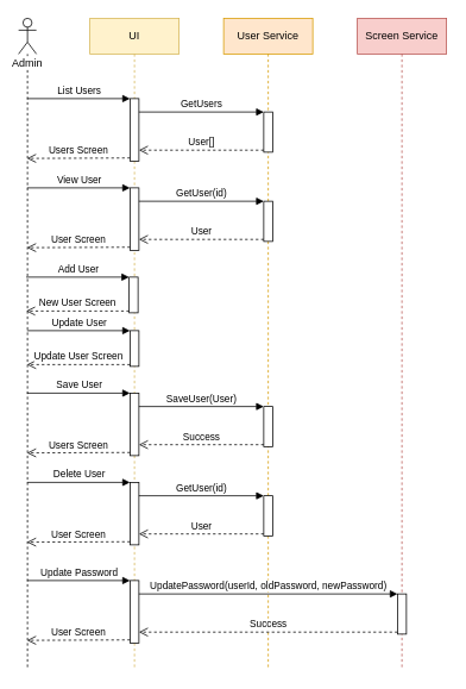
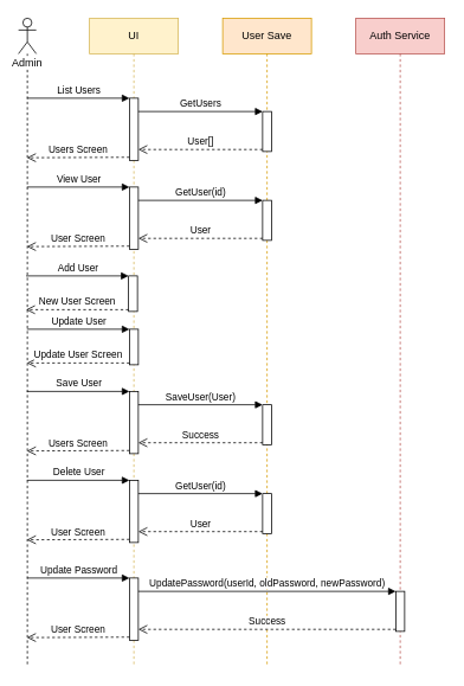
  <mxCell id="0" />
  <mxCell id="1" parent="0" />
  <mxCell id="2" value="Admin" style="shape=umlLifeline;participant=umlActor;perimeter=lifelinePerimeter;whiteSpace=wrap;html=1;container=1;collapsible=0;recursiveResize=0;verticalAlign=top;spacingTop=36;labelBackgroundColor=#ffffff;outlineConnect=0;" parent="1" vertex="1"><mxGeometry x="20" y="20" width="20" height="730" as="geometry" /></mxCell>
  <mxCell id="3" value="UI" style="shape=umlLifeline;perimeter=lifelinePerimeter;whiteSpace=wrap;html=1;container=1;collapsible=0;recursiveResize=0;outlineConnect=0;fillColor=#fff2cc;strokeColor=#d6b656;" parent="1" vertex="1"><mxGeometry x="100" y="20" width="100" height="730" as="geometry" /></mxCell>
  <mxCell id="4" value="" style="html=1;points=[];perimeter=orthogonalPerimeter;" parent="3" vertex="1"><mxGeometry x="44" y="290" width="10" height="40" as="geometry" /></mxCell>
  <mxCell id="5" value="Add User" style="html=1;verticalAlign=bottom;endArrow=block;entryX=0;entryY=0;" parent="3" target="4" edge="1"><mxGeometry relative="1" as="geometry"><mxPoint x="-71.5" y="290" as="sourcePoint" /></mxGeometry></mxCell>
  <mxCell id="6" value="New User Screen" style="html=1;verticalAlign=bottom;endArrow=open;dashed=1;endSize=8;exitX=0;exitY=0.95;" parent="3" source="4" edge="1"><mxGeometry relative="1" as="geometry"><mxPoint x="-71.5" y="328" as="targetPoint" /></mxGeometry></mxCell>
  <mxCell id="7" value="" style="html=1;points=[];perimeter=orthogonalPerimeter;" parent="3" vertex="1"><mxGeometry x="45" y="350" width="10" height="40" as="geometry" /></mxCell>
  <mxCell id="8" value="Update User" style="html=1;verticalAlign=bottom;endArrow=block;entryX=0;entryY=0;" parent="3" target="7" edge="1"><mxGeometry relative="1" as="geometry"><mxPoint x="-70.5" y="350" as="sourcePoint" /></mxGeometry></mxCell>
  <mxCell id="9" value="Update User Screen" style="html=1;verticalAlign=bottom;endArrow=open;dashed=1;endSize=8;exitX=0;exitY=0.95;" parent="3" source="7" edge="1"><mxGeometry relative="1" as="geometry"><mxPoint x="-70.5" y="388" as="targetPoint" /></mxGeometry></mxCell>
  <mxCell id="10" value="" style="html=1;points=[];perimeter=orthogonalPerimeter;" parent="3" vertex="1"><mxGeometry x="45" y="630" width="10" height="70" as="geometry" /></mxCell>
  <mxCell id="11" value="Update Password" style="html=1;verticalAlign=bottom;endArrow=block;entryX=0;entryY=0;" parent="3" target="10" edge="1"><mxGeometry relative="1" as="geometry"><mxPoint x="-70.5" y="630" as="sourcePoint" /></mxGeometry></mxCell>
  <mxCell id="12" value="User Screen" style="html=1;verticalAlign=bottom;endArrow=open;dashed=1;endSize=8;exitX=0;exitY=0.95;" parent="3" source="10" edge="1"><mxGeometry relative="1" as="geometry"><mxPoint x="-70.5" y="697" as="targetPoint" /></mxGeometry></mxCell>
- <mxCell id="13" value="User Service" style="shape=umlLifeline;perimeter=lifelinePerimeter;whiteSpace=wrap;html=1;container=1;collapsible=0;recursiveResize=0;outlineConnect=0;fillColor=#ffe6cc;strokeColor=#d79b00;" parent="1" vertex="1"><mxGeometry x="250" y="20" width="100" height="730" as="geometry" /></mxCell>
+ <mxCell id="13" value="User Save" style="shape=umlLifeline;perimeter=lifelinePerimeter;whiteSpace=wrap;html=1;container=1;collapsible=0;recursiveResize=0;outlineConnect=0;fillColor=#ffe6cc;strokeColor=#d79b00;" parent="1" vertex="1"><mxGeometry x="250" y="20" width="100" height="730" as="geometry" /></mxCell>
  <mxCell id="14" value="" style="html=1;points=[];perimeter=orthogonalPerimeter;" parent="13" vertex="1"><mxGeometry x="-105" y="520" width="10" height="70" as="geometry" /></mxCell>
  <mxCell id="15" value="Delete User" style="html=1;verticalAlign=bottom;endArrow=block;entryX=0;entryY=0;" parent="13" target="14" edge="1"><mxGeometry relative="1" as="geometry"><mxPoint x="-220.5" y="520" as="sourcePoint" /></mxGeometry></mxCell>
  <mxCell id="16" value="User Screen" style="html=1;verticalAlign=bottom;endArrow=open;dashed=1;endSize=8;exitX=0;exitY=0.95;" parent="13" source="14" edge="1"><mxGeometry relative="1" as="geometry"><mxPoint x="-220.5" y="587" as="targetPoint" /></mxGeometry></mxCell>
  <mxCell id="17" value="" style="html=1;points=[];perimeter=orthogonalPerimeter;" parent="13" vertex="1"><mxGeometry x="45" y="535" width="10" height="45" as="geometry" /></mxCell>
  <mxCell id="18" value="GetUser(id)" style="html=1;verticalAlign=bottom;endArrow=block;entryX=0;entryY=0;" parent="13" source="14" target="17" edge="1"><mxGeometry relative="1" as="geometry"><mxPoint x="-340" y="520" as="sourcePoint" /></mxGeometry></mxCell>
  <mxCell id="19" value="User" style="html=1;verticalAlign=bottom;endArrow=open;dashed=1;endSize=8;exitX=0;exitY=0.95;" parent="13" source="17" target="14" edge="1"><mxGeometry relative="1" as="geometry"><mxPoint x="-285" y="566" as="targetPoint" /></mxGeometry></mxCell>
- <mxCell id="20" value="Screen Service" style="shape=umlLifeline;perimeter=lifelinePerimeter;whiteSpace=wrap;html=1;container=1;collapsible=0;recursiveResize=0;outlineConnect=0;fillColor=#f8cecc;strokeColor=#b85450;" parent="1" vertex="1"><mxGeometry x="400" y="20" width="100" height="730" as="geometry" /></mxCell>
+ <mxCell id="20" value="Auth Service" style="shape=umlLifeline;perimeter=lifelinePerimeter;whiteSpace=wrap;html=1;container=1;collapsible=0;recursiveResize=0;outlineConnect=0;fillColor=#f8cecc;strokeColor=#b85450;" parent="1" vertex="1"><mxGeometry x="400" y="20" width="100" height="730" as="geometry" /></mxCell>
  <mxCell id="21" value="" style="html=1;points=[];perimeter=orthogonalPerimeter;" parent="20" vertex="1"><mxGeometry x="45" y="645" width="10" height="45" as="geometry" /></mxCell>
  <mxCell id="22" value="" style="html=1;points=[];perimeter=orthogonalPerimeter;" parent="1" vertex="1"><mxGeometry x="145" y="110" width="10" height="70" as="geometry" /></mxCell>
  <mxCell id="23" value="List Users" style="html=1;verticalAlign=bottom;endArrow=block;entryX=0;entryY=0;" parent="1" target="22" edge="1"><mxGeometry relative="1" as="geometry"><mxPoint x="29.5" y="110" as="sourcePoint" /></mxGeometry></mxCell>
  <mxCell id="24" value="Users Screen" style="html=1;verticalAlign=bottom;endArrow=open;dashed=1;endSize=8;exitX=0;exitY=0.95;" parent="1" source="22" edge="1"><mxGeometry relative="1" as="geometry"><mxPoint x="29.5" y="177" as="targetPoint" /></mxGeometry></mxCell>
  <mxCell id="25" value="" style="html=1;points=[];perimeter=orthogonalPerimeter;" parent="1" vertex="1"><mxGeometry x="295" y="125" width="10" height="45" as="geometry" /></mxCell>
  <mxCell id="26" value="GetUsers" style="html=1;verticalAlign=bottom;endArrow=block;entryX=0;entryY=0;" parent="1" source="22" target="25" edge="1"><mxGeometry relative="1" as="geometry"><mxPoint x="170" y="140" as="sourcePoint" /></mxGeometry></mxCell>
  <mxCell id="27" value="User[]" style="html=1;verticalAlign=bottom;endArrow=open;dashed=1;endSize=8;exitX=0;exitY=0.95;" parent="1" source="25" target="22" edge="1"><mxGeometry relative="1" as="geometry"><mxPoint x="225" y="186" as="targetPoint" /></mxGeometry></mxCell>
  <mxCell id="28" value="" style="html=1;points=[];perimeter=orthogonalPerimeter;" parent="1" vertex="1"><mxGeometry x="145" y="210" width="10" height="70" as="geometry" /></mxCell>
  <mxCell id="29" value="View User" style="html=1;verticalAlign=bottom;endArrow=block;entryX=0;entryY=0;" parent="1" target="28" edge="1"><mxGeometry relative="1" as="geometry"><mxPoint x="29.5" y="210" as="sourcePoint" /></mxGeometry></mxCell>
  <mxCell id="30" value="User Screen" style="html=1;verticalAlign=bottom;endArrow=open;dashed=1;endSize=8;exitX=0;exitY=0.95;" parent="1" source="28" edge="1"><mxGeometry relative="1" as="geometry"><mxPoint x="29.5" y="277" as="targetPoint" /></mxGeometry></mxCell>
  <mxCell id="31" value="" style="html=1;points=[];perimeter=orthogonalPerimeter;" parent="1" vertex="1"><mxGeometry x="295" y="225" width="10" height="45" as="geometry" /></mxCell>
  <mxCell id="32" value="GetUser(id)" style="html=1;verticalAlign=bottom;endArrow=block;entryX=0;entryY=0;" parent="1" source="28" target="31" edge="1"><mxGeometry relative="1" as="geometry"><mxPoint x="-90" y="210" as="sourcePoint" /></mxGeometry></mxCell>
  <mxCell id="33" value="User" style="html=1;verticalAlign=bottom;endArrow=open;dashed=1;endSize=8;exitX=0;exitY=0.95;" parent="1" source="31" target="28" edge="1"><mxGeometry relative="1" as="geometry"><mxPoint x="-35" y="256" as="targetPoint" /></mxGeometry></mxCell>
  <mxCell id="34" value="" style="html=1;points=[];perimeter=orthogonalPerimeter;" parent="1" vertex="1"><mxGeometry x="145" y="440" width="10" height="70" as="geometry" /></mxCell>
  <mxCell id="35" value="Save User" style="html=1;verticalAlign=bottom;endArrow=block;entryX=0;entryY=0;" parent="1" target="34" edge="1"><mxGeometry relative="1" as="geometry"><mxPoint x="29.5" y="440" as="sourcePoint" /></mxGeometry></mxCell>
  <mxCell id="36" value="Users Screen" style="html=1;verticalAlign=bottom;endArrow=open;dashed=1;endSize=8;exitX=0;exitY=0.95;" parent="1" source="34" edge="1"><mxGeometry relative="1" as="geometry"><mxPoint x="29.5" y="507" as="targetPoint" /></mxGeometry></mxCell>
  <mxCell id="37" value="" style="html=1;points=[];perimeter=orthogonalPerimeter;" parent="1" vertex="1"><mxGeometry x="295" y="455" width="10" height="45" as="geometry" /></mxCell>
  <mxCell id="38" value="SaveUser(User)" style="html=1;verticalAlign=bottom;endArrow=block;entryX=0;entryY=0;" parent="1" source="34" target="37" edge="1"><mxGeometry relative="1" as="geometry"><mxPoint x="-350" y="410" as="sourcePoint" /></mxGeometry></mxCell>
  <mxCell id="39" value="Success" style="html=1;verticalAlign=bottom;endArrow=open;dashed=1;endSize=8;exitX=0;exitY=0.95;" parent="1" source="37" target="34" edge="1"><mxGeometry relative="1" as="geometry"><mxPoint x="-295" y="456" as="targetPoint" /></mxGeometry></mxCell>
  <mxCell id="40" value="UpdatePassword(userId, oldPassword, newPassword)" style="html=1;verticalAlign=bottom;endArrow=block;entryX=0;entryY=0;" parent="1" source="10" target="21" edge="1"><mxGeometry relative="1" as="geometry"><mxPoint x="-350" y="620" as="sourcePoint" /></mxGeometry></mxCell>
  <mxCell id="41" value="Success" style="html=1;verticalAlign=bottom;endArrow=open;dashed=1;endSize=8;exitX=0;exitY=0.95;" parent="1" source="21" target="10" edge="1"><mxGeometry relative="1" as="geometry"><mxPoint x="-295" y="666" as="targetPoint" /></mxGeometry></mxCell>
